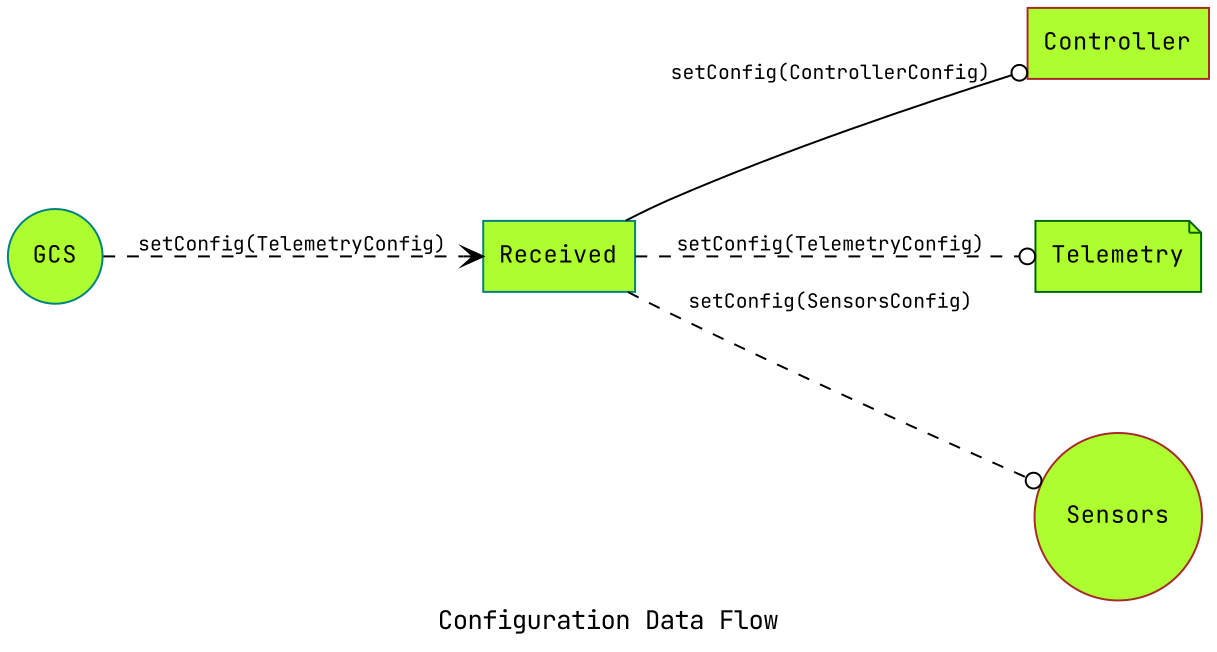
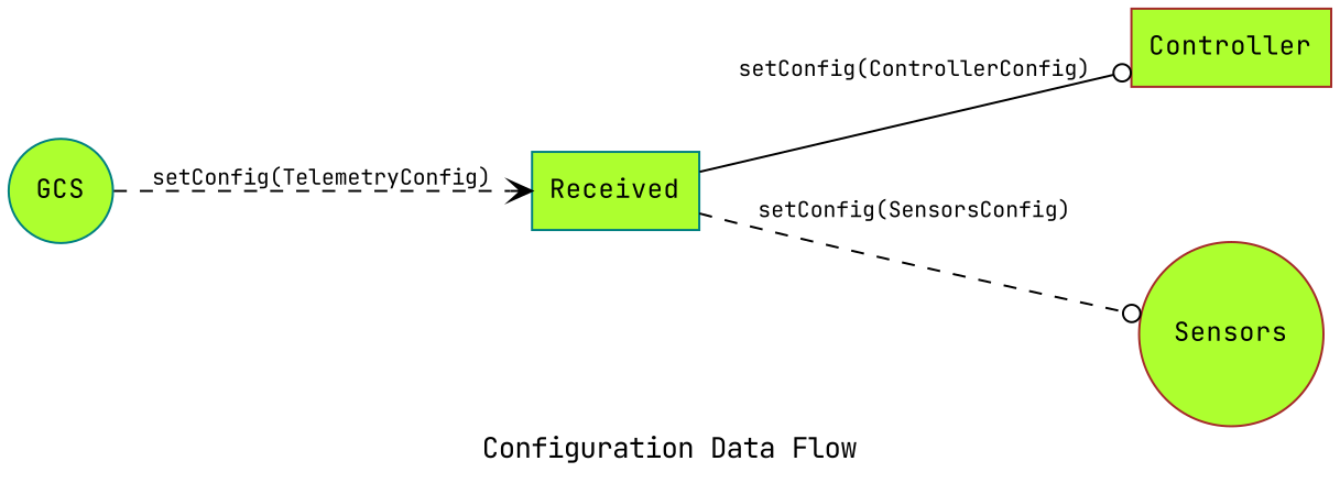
  digraph {
    fontname="JetBrains Mono"
    fontsize=13
    label="Configuration Data Flow"
    nodesep=1.0
    rankdir=LR
    node [color=teal fillcolor=greenyellow fontname="JetBrains Mono" fontsize=12 shape=box style=filled]
    edge [arrowhead=odot fontname="JetBrains Mono" fontsize=10 style=dashed]
    Received
    GCS [shape=circle]
    Controller [color=brown]
-   Telemetry [color=darkgreen shape=note]
    Sensors [color=brown shape=circle]
    Received -> Controller [label="setConfig(ControllerConfig)" style=solid]
-   Received -> Telemetry [label="setConfig(TelemetryConfig)"]
    Received -> Sensors [label="setConfig(SensorsConfig)"]
    GCS -> Received [arrowhead=vee label="setConfig(TelemetryConfig)"]
  }
